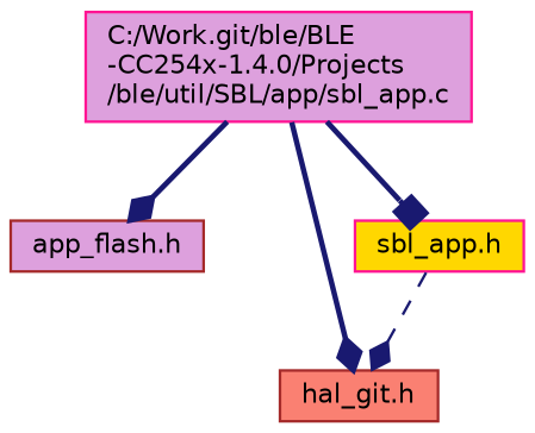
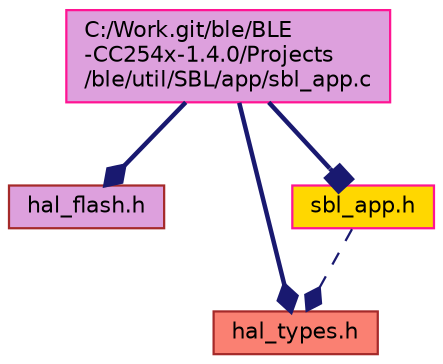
  digraph {
    node [color=deeppink fillcolor=plum fontname=Helvetica fontsize=10 shape=record style=filled]
    edge [arrowhead=diamond color=midnightblue fontname=Helvetica fontsize=10 labelfontname=Helvetica labelfontsize=10 style=bold]
    n1 [fontcolor=black height=0.2 label="C:/Work.git/ble/BLE\l-CC254x-1.4.0/Projects\l/ble/util/SBL/app/sbl_app.c" width=0.4]
-   n2 [color=brown height=0.2 label="app_flash.h" width=0.4]
-   n3 [color=brown fillcolor=salmon height=0.2 label="hal_git.h" width=0.4]
+   n2 [color=brown height=0.2 label="hal_flash.h" width=0.4]
+   n3 [color=brown fillcolor=salmon height=0.2 label="hal_types.h" width=0.4]
    n4 [fillcolor=gold height=0.2 label="sbl_app.h" width=0.4]
    n1 -> n2
    n1 -> n3
    n1 -> n4 [arrowhead=box]
    n4 -> n3 [style=dashed]
  }
